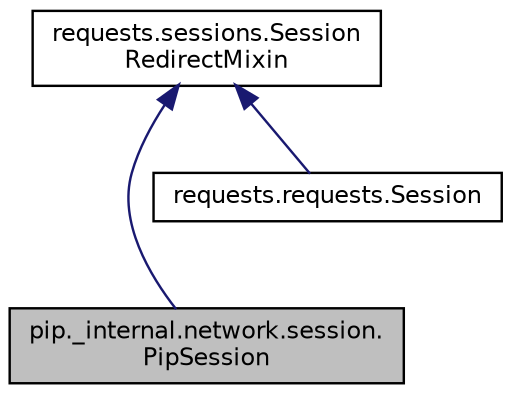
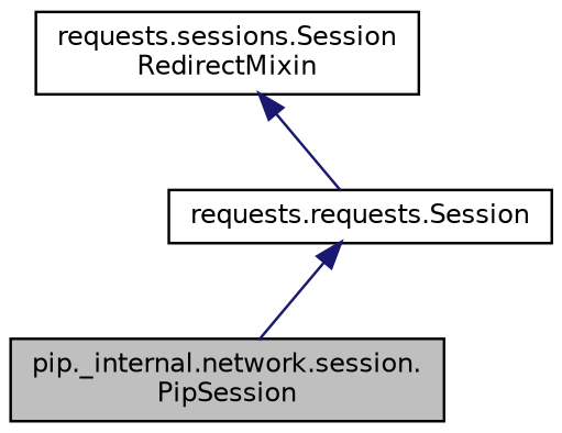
  digraph {
    node [color=black fillcolor=white fontname=Helvetica fontsize=10 shape=record style=filled]
    edge [color=midnightblue dir=back fontname=Helvetica fontsize=10 labelfontname=Helvetica labelfontsize=10 style=solid]
    n1 [fillcolor=grey75 fontcolor=black height=0.2 label="pip._internal.network.session.\lPipSession" width=0.4]
    n2 [height=0.2 label="requests.requests.Session" width=0.4]
    n3 [height=0.2 label="requests.sessions.Session\lRedirectMixin" width=0.4]
-   n3 -> n1
+   n2 -> n1
    n3 -> n2
  }
